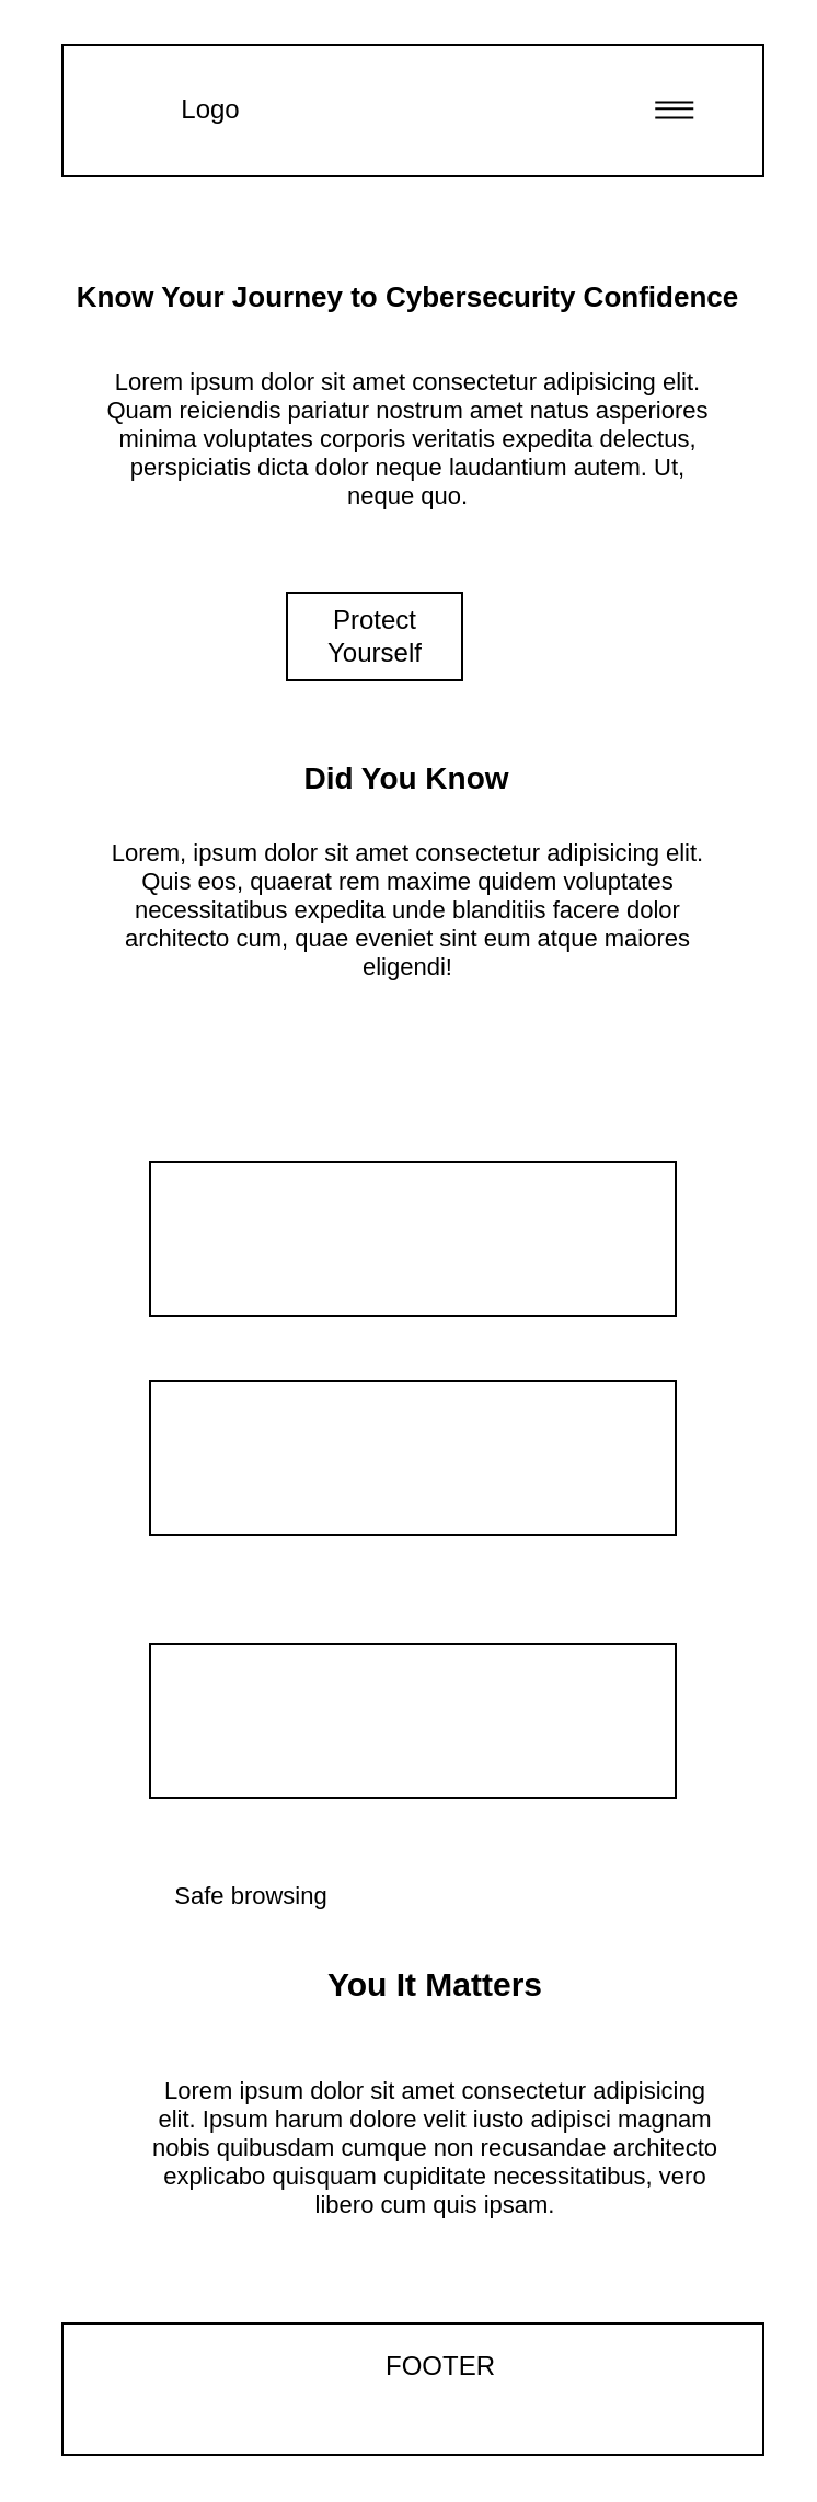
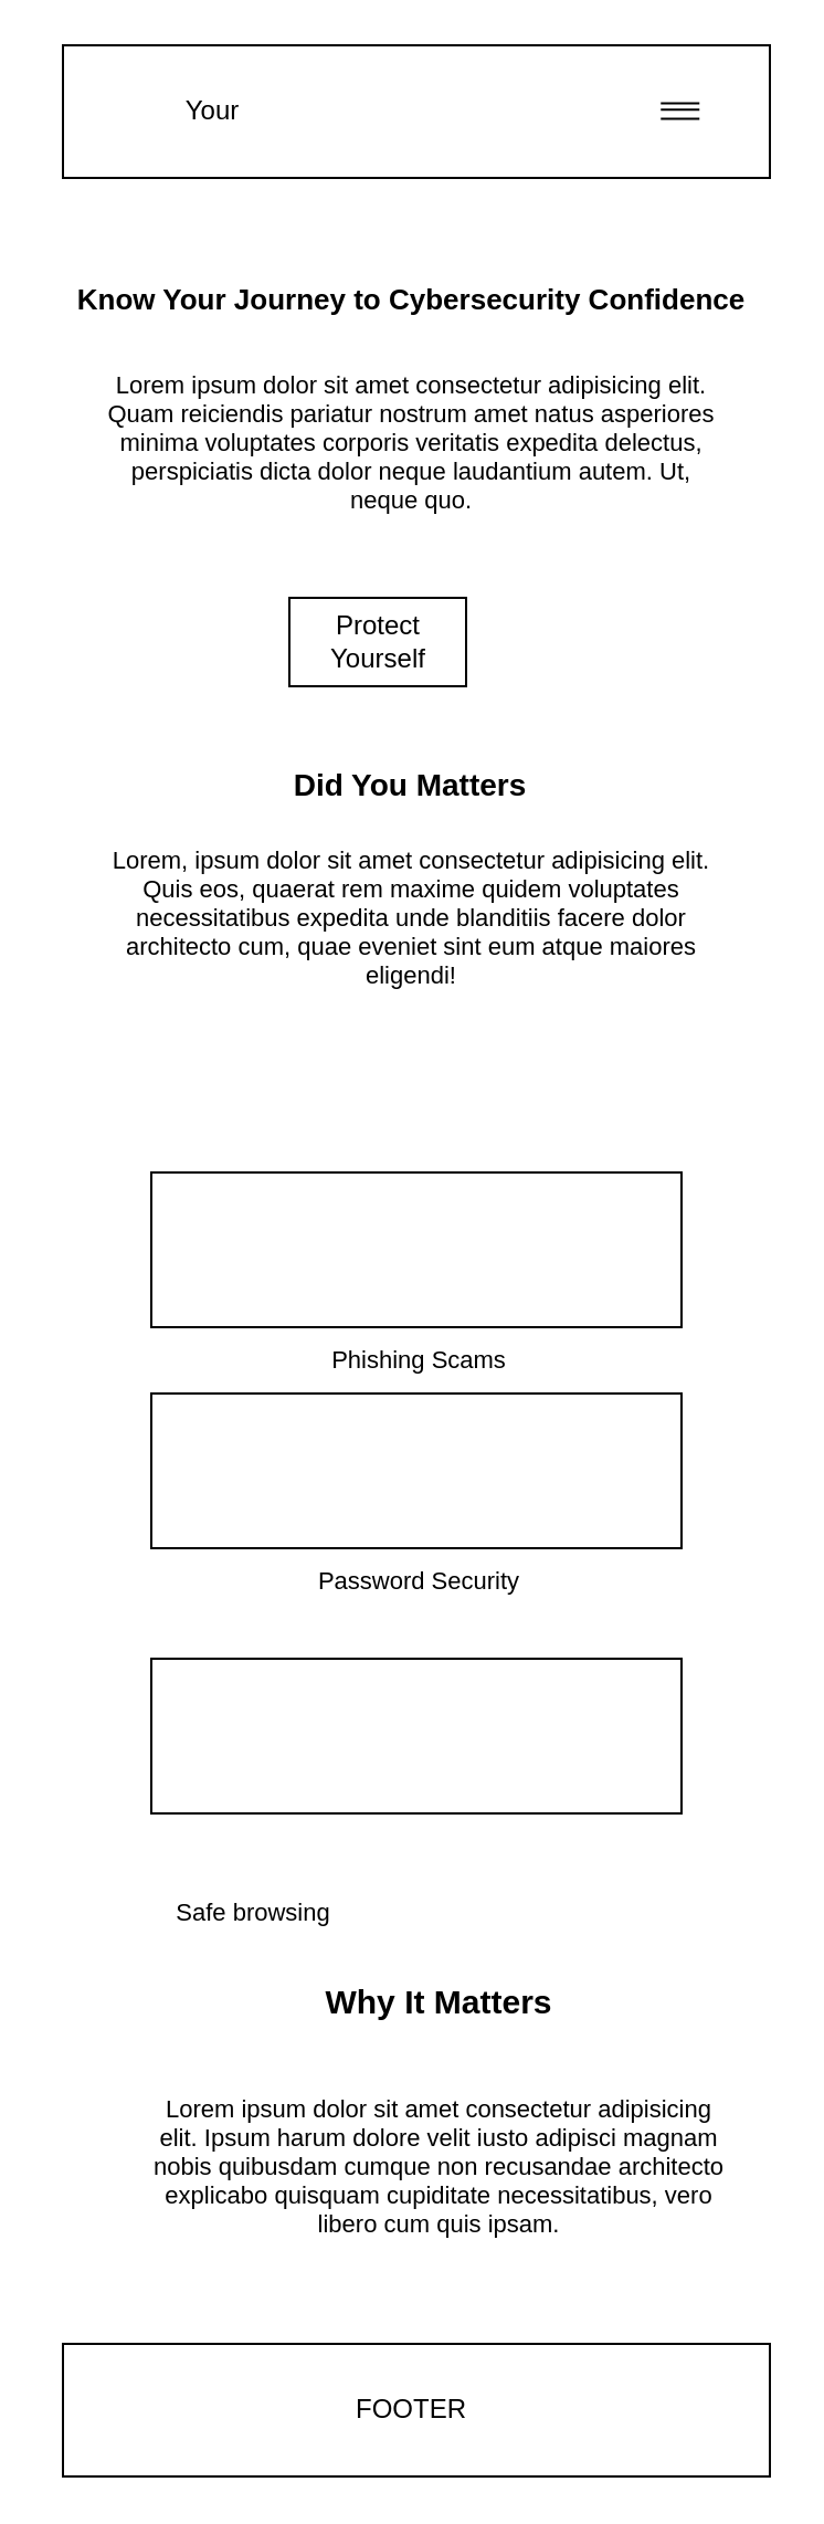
  <mxCell id="0" />
  <mxCell id="1" parent="0" />
  <mxCell id="2" value="" style="rounded=0;whiteSpace=wrap;html=1;" parent="1" vertex="1"><mxGeometry x="28" width="320" height="60" as="geometry" y="20" /></mxCell>
  <mxCell id="3" value="" style="rounded=0;whiteSpace=wrap;html=1;" parent="1" vertex="1"><mxGeometry x="28" y="1060" width="320" height="60" as="geometry" /></mxCell>
- <mxCell id="4" value="Logo" style="text;html=1;align=center;verticalAlign=middle;whiteSpace=wrap;rounded=0;" parent="1" vertex="1"><mxGeometry x="65.5" y="35" width="60" height="30" as="geometry" /></mxCell>
+ <mxCell id="4" value="Your" style="text;html=1;align=center;verticalAlign=middle;whiteSpace=wrap;rounded=0;" parent="1" vertex="1"><mxGeometry x="65.5" y="35" width="60" height="30" as="geometry" /></mxCell>
  <mxCell id="5" value="Know Your Journey to Cybersecurity Confidence" style="text;html=1;align=center;verticalAlign=middle;whiteSpace=wrap;rounded=0;fontSize=13;fontStyle=1" parent="1" vertex="1"><mxGeometry x="20.5" y="110" width="330" height="50" as="geometry" /></mxCell>
  <mxCell id="6" value="Lorem ipsum dolor sit amet consectetur adipisicing elit. Quam reiciendis pariatur nostrum amet natus asperiores minima voluptates corporis veritatis expedita delectus, perspiciatis dicta dolor neque laudantium autem. Ut, neque quo." style="text;html=1;align=center;verticalAlign=middle;whiteSpace=wrap;rounded=0;fontSize=11;" parent="1" vertex="1"><mxGeometry x="45.51" y="160" width="280" height="80" as="geometry" /></mxCell>
  <mxCell id="7" value="Protect Yourself" style="rounded=0;whiteSpace=wrap;html=1;" parent="1" vertex="1"><mxGeometry x="130.5" y="270" width="80" height="40" as="geometry" /></mxCell>
- <mxCell id="8" value="Did You Know" style="text;html=1;align=center;verticalAlign=middle;whiteSpace=wrap;rounded=0;fontSize=14;fontStyle=1" parent="1" vertex="1"><mxGeometry x="113" y="340" width="145" height="30" as="geometry" /></mxCell>
+ <mxCell id="8" value="Did You Matters" style="text;html=1;align=center;verticalAlign=middle;whiteSpace=wrap;rounded=0;fontSize=14;fontStyle=1" parent="1" vertex="1"><mxGeometry x="113" y="340" width="145" height="30" as="geometry" /></mxCell>
  <mxCell id="9" value="Lorem, ipsum dolor sit amet consectetur adipisicing elit. Quis eos, quaerat rem maxime quidem voluptates necessitatibus expedita unde blanditiis facere dolor architecto cum, quae eveniet sint eum atque maiores eligendi!" style="text;html=1;align=center;verticalAlign=middle;whiteSpace=wrap;rounded=0;fontSize=11;" parent="1" vertex="1"><mxGeometry x="45.5" y="360" width="280" height="110" as="geometry" /></mxCell>
- <mxCell id="10" value="You It Matters" style="text;html=1;align=center;verticalAlign=middle;whiteSpace=wrap;rounded=0;fontSize=15;fontStyle=1" parent="1" vertex="1"><mxGeometry x="127.38" y="890" width="142.5" height="30" as="geometry" /></mxCell>
+ <mxCell id="10" value="Why It Matters" style="text;html=1;align=center;verticalAlign=middle;whiteSpace=wrap;rounded=0;fontSize=15;fontStyle=1" parent="1" vertex="1"><mxGeometry x="127.38" y="890" width="142.5" height="30" as="geometry" /></mxCell>
  <mxCell id="11" value="Lorem ipsum dolor sit amet consectetur adipisicing elit. Ipsum harum dolore velit iusto adipisci magnam nobis quibusdam cumque non recusandae architecto explicabo quisquam cupiditate necessitatibus, vero libero cum quis ipsam." style="text;html=1;align=center;verticalAlign=middle;whiteSpace=wrap;rounded=0;fontSize=11;" parent="1" vertex="1"><mxGeometry x="68" y="910" width="261.25" height="140" as="geometry" /></mxCell>
- <mxCell id="12" value="FOOTER" style="text;html=1;align=center;verticalAlign=middle;whiteSpace=wrap;rounded=0;" parent="1" vertex="1"><mxGeometry x="170.5" y="1065" width="60" height="30" as="geometry" /></mxCell>
+ <mxCell id="12" value="FOOTER" style="text;html=1;align=center;verticalAlign=middle;whiteSpace=wrap;rounded=0;" parent="1" vertex="1"><mxGeometry x="155.5" y="1075" width="60" height="30" as="geometry" /></mxCell>
+ <mxCell id="13" value="Password Security" style="text;html=1;align=center;verticalAlign=middle;whiteSpace=wrap;rounded=0;fontSize=11;" parent="1" vertex="1"><mxGeometry x="136.75" y="700" width="105" height="30" as="geometry" /></mxCell>
+ <mxCell id="14" value="Phishing Scams" style="text;html=1;align=center;verticalAlign=middle;whiteSpace=wrap;rounded=0;fontSize=11;" parent="1" vertex="1"><mxGeometry x="136.75" y="600" width="105" height="30" as="geometry" /></mxCell>
  <mxCell id="15" value="Safe browsing" style="text;html=1;align=center;verticalAlign=middle;whiteSpace=wrap;rounded=0;fontSize=11;" parent="1" vertex="1"><mxGeometry x="61.75" y="850" width="105" height="30" as="geometry" /></mxCell>
  <mxCell id="16" value="" style="endArrow=none;html=1;rounded=0;" edge="1" parent="1"><mxGeometry width="50" height="50" relative="1" as="geometry"><mxPoint x="298.63" y="46.31" as="sourcePoint" /><mxPoint x="316.13" y="46.31" as="targetPoint" /></mxGeometry></mxCell>
  <mxCell id="17" value="" style="endArrow=none;html=1;rounded=0;" edge="1" parent="1"><mxGeometry width="50" height="50" relative="1" as="geometry"><mxPoint x="298.63" y="49.11" as="sourcePoint" /><mxPoint x="316.13" y="49.11" as="targetPoint" /></mxGeometry></mxCell>
  <mxCell id="18" value="" style="endArrow=none;html=1;rounded=0;" edge="1" parent="1"><mxGeometry width="50" height="50" relative="1" as="geometry"><mxPoint x="298.63" y="53.31" as="sourcePoint" /><mxPoint x="316.13" y="53.31" as="targetPoint" /></mxGeometry></mxCell>
  <mxCell id="19" value="" style="rounded=0;whiteSpace=wrap;html=1;" vertex="1" parent="1"><mxGeometry x="68" y="530" width="240" height="70" as="geometry" /></mxCell>
  <mxCell id="20" value="" style="rounded=0;whiteSpace=wrap;html=1;" vertex="1" parent="1"><mxGeometry x="68" y="630" width="240" height="70" as="geometry" /></mxCell>
  <mxCell id="21" value="" style="rounded=0;whiteSpace=wrap;html=1;" vertex="1" parent="1"><mxGeometry x="68" y="750" width="240" height="70" as="geometry" /></mxCell>
